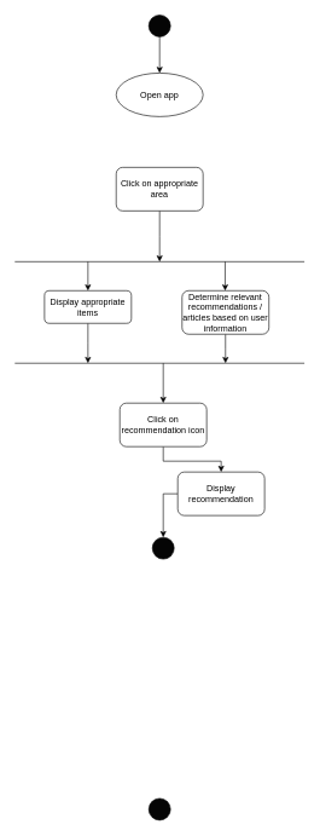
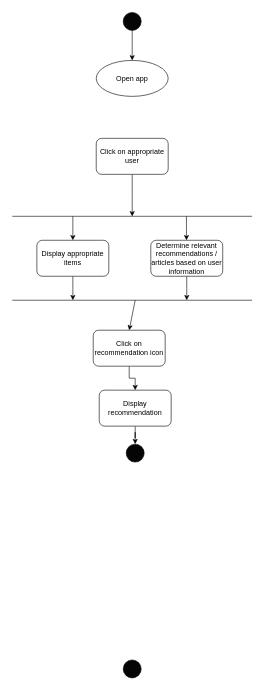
  <mxCell id="0" />
  <mxCell id="1" parent="0" />
  <mxCell id="2" value="" style="edgeStyle=orthogonalEdgeStyle;rounded=0;orthogonalLoop=1;jettySize=auto;html=1;" edge="1" parent="1" source="3" target="4"><mxGeometry relative="1" as="geometry" /></mxCell>
  <mxCell id="3" value="" style="ellipse;whiteSpace=wrap;html=1;direction=east;fillColor=#050505;" vertex="1" parent="1"><mxGeometry x="205" y="20" width="30" height="30" as="geometry" /></mxCell>
  <mxCell id="4" value="Open app" style="ellipse;whiteSpace=wrap;html=1;fillColor=#FFFFFF;" vertex="1" parent="1"><mxGeometry x="160" y="100" width="120" height="60" as="geometry" /></mxCell>
  <mxCell id="5" style="edgeStyle=orthogonalEdgeStyle;rounded=0;orthogonalLoop=1;jettySize=auto;html=1;entryX=0.5;entryY=0;entryDx=0;entryDy=0;" edge="1" parent="1" source="6"><mxGeometry relative="1" as="geometry"><mxPoint x="220" y="360" as="targetPoint" /></mxGeometry></mxCell>
- <mxCell id="6" value="Click on appropriate area" style="rounded=1;whiteSpace=wrap;html=1;fillColor=#FFFFFF;" vertex="1" parent="1"><mxGeometry x="160" y="230" width="120" height="60" as="geometry" /></mxCell>
+ <mxCell id="6" value="Click on appropriate user" style="rounded=1;whiteSpace=wrap;html=1;fillColor=#FFFFFF;" vertex="1" parent="1"><mxGeometry x="160" y="230" width="120" height="60" as="geometry" /></mxCell>
  <mxCell id="7" style="edgeStyle=orthogonalEdgeStyle;rounded=0;orthogonalLoop=1;jettySize=auto;html=1;" edge="1" parent="1" source="8"><mxGeometry relative="1" as="geometry"><mxPoint x="121" y="500" as="targetPoint" /></mxGeometry></mxCell>
- <mxCell id="8" value="Display appropriate items" style="rounded=1;whiteSpace=wrap;html=1;fillColor=#FFFFFF;" vertex="1" parent="1"><mxGeometry x="61" y="400" width="120" height="45" as="geometry" /></mxCell>
+ <mxCell id="8" value="Display appropriate items" style="rounded=1;whiteSpace=wrap;html=1;fillColor=#FFFFFF;" vertex="1" parent="1"><mxGeometry x="61" y="400" width="120" height="60" as="geometry" /></mxCell>
  <mxCell id="9" value="" style="ellipse;whiteSpace=wrap;html=1;direction=east;fillColor=#050505;" vertex="1" parent="1"><mxGeometry x="205" y="1100" width="30" height="30" as="geometry" /></mxCell>
  <mxCell id="10" value="" style="edgeStyle=orthogonalEdgeStyle;rounded=0;orthogonalLoop=1;jettySize=auto;html=1;" edge="1" parent="1" source="11" target="13"><mxGeometry relative="1" as="geometry" /></mxCell>
- <mxCell id="11" value="Click on recommendation icon" style="rounded=1;whiteSpace=wrap;html=1;fillColor=#FFFFFF;" vertex="1" parent="1"><mxGeometry x="165" y="555" width="120" height="60" as="geometry" /></mxCell>
+ <mxCell id="11" value="Click on recommendation icon" style="rounded=1;whiteSpace=wrap;html=1;fillColor=#FFFFFF;" vertex="1" parent="1"><mxGeometry x="155" y="550" width="120" height="60" as="geometry" /></mxCell>
  <mxCell id="12" style="edgeStyle=orthogonalEdgeStyle;rounded=0;orthogonalLoop=1;jettySize=auto;html=1;entryX=0.5;entryY=0;entryDx=0;entryDy=0;" edge="1" parent="1" source="13" target="21"><mxGeometry relative="1" as="geometry" /></mxCell>
- <mxCell id="13" value="Display recommendation" style="rounded=1;whiteSpace=wrap;html=1;fillColor=#FFFFFF;" vertex="1" parent="1"><mxGeometry x="245" y="650" width="120" height="60" as="geometry" /></mxCell>
+ <mxCell id="13" value="Display recommendation" style="rounded=1;whiteSpace=wrap;html=1;fillColor=#FFFFFF;" vertex="1" parent="1"><mxGeometry x="165" y="650" width="120" height="60" as="geometry" /></mxCell>
  <mxCell id="14" value="" style="endArrow=none;html=1;rounded=0;" edge="1" parent="1"><mxGeometry width="50" height="50" relative="1" as="geometry"><mxPoint x="20" y="360" as="sourcePoint" /><mxPoint x="420" y="360" as="targetPoint" /></mxGeometry></mxCell>
  <mxCell id="15" value="" style="endArrow=none;html=1;rounded=0;" edge="1" parent="1"><mxGeometry width="50" height="50" relative="1" as="geometry"><mxPoint x="20" y="500" as="sourcePoint" /><mxPoint x="420" y="500" as="targetPoint" /></mxGeometry></mxCell>
  <mxCell id="16" style="edgeStyle=orthogonalEdgeStyle;rounded=0;orthogonalLoop=1;jettySize=auto;html=1;" edge="1" parent="1" source="17"><mxGeometry relative="1" as="geometry"><mxPoint x="311" y="500" as="targetPoint" /></mxGeometry></mxCell>
  <mxCell id="17" value="Determine relevant recommendations / articles based on user information" style="rounded=1;whiteSpace=wrap;html=1;fillColor=#FFFFFF;" vertex="1" parent="1"><mxGeometry x="251" y="400" width="120" height="60" as="geometry" /></mxCell>
  <mxCell id="18" value="" style="endArrow=classic;html=1;rounded=0;entryX=0.5;entryY=0;entryDx=0;entryDy=0;" edge="1" parent="1" target="8"><mxGeometry width="50" height="50" relative="1" as="geometry"><mxPoint x="121" y="360" as="sourcePoint" /><mxPoint x="251" y="440" as="targetPoint" /></mxGeometry></mxCell>
  <mxCell id="19" value="" style="endArrow=classic;html=1;rounded=0;entryX=0.5;entryY=0;entryDx=0;entryDy=0;" edge="1" parent="1"><mxGeometry width="50" height="50" relative="1" as="geometry"><mxPoint x="310.5" y="360" as="sourcePoint" /><mxPoint x="310.5" y="400" as="targetPoint" /></mxGeometry></mxCell>
  <mxCell id="20" value="" style="endArrow=classic;html=1;rounded=0;entryX=0.5;entryY=0;entryDx=0;entryDy=0;" edge="1" parent="1" target="11"><mxGeometry width="50" height="50" relative="1" as="geometry"><mxPoint x="225" y="500" as="sourcePoint" /><mxPoint x="225" y="550" as="targetPoint" /></mxGeometry></mxCell>
  <mxCell id="21" value="" style="ellipse;whiteSpace=wrap;html=1;direction=east;fillColor=#050505;" vertex="1" parent="1"><mxGeometry x="210" y="740" width="30" height="30" as="geometry" /></mxCell>
